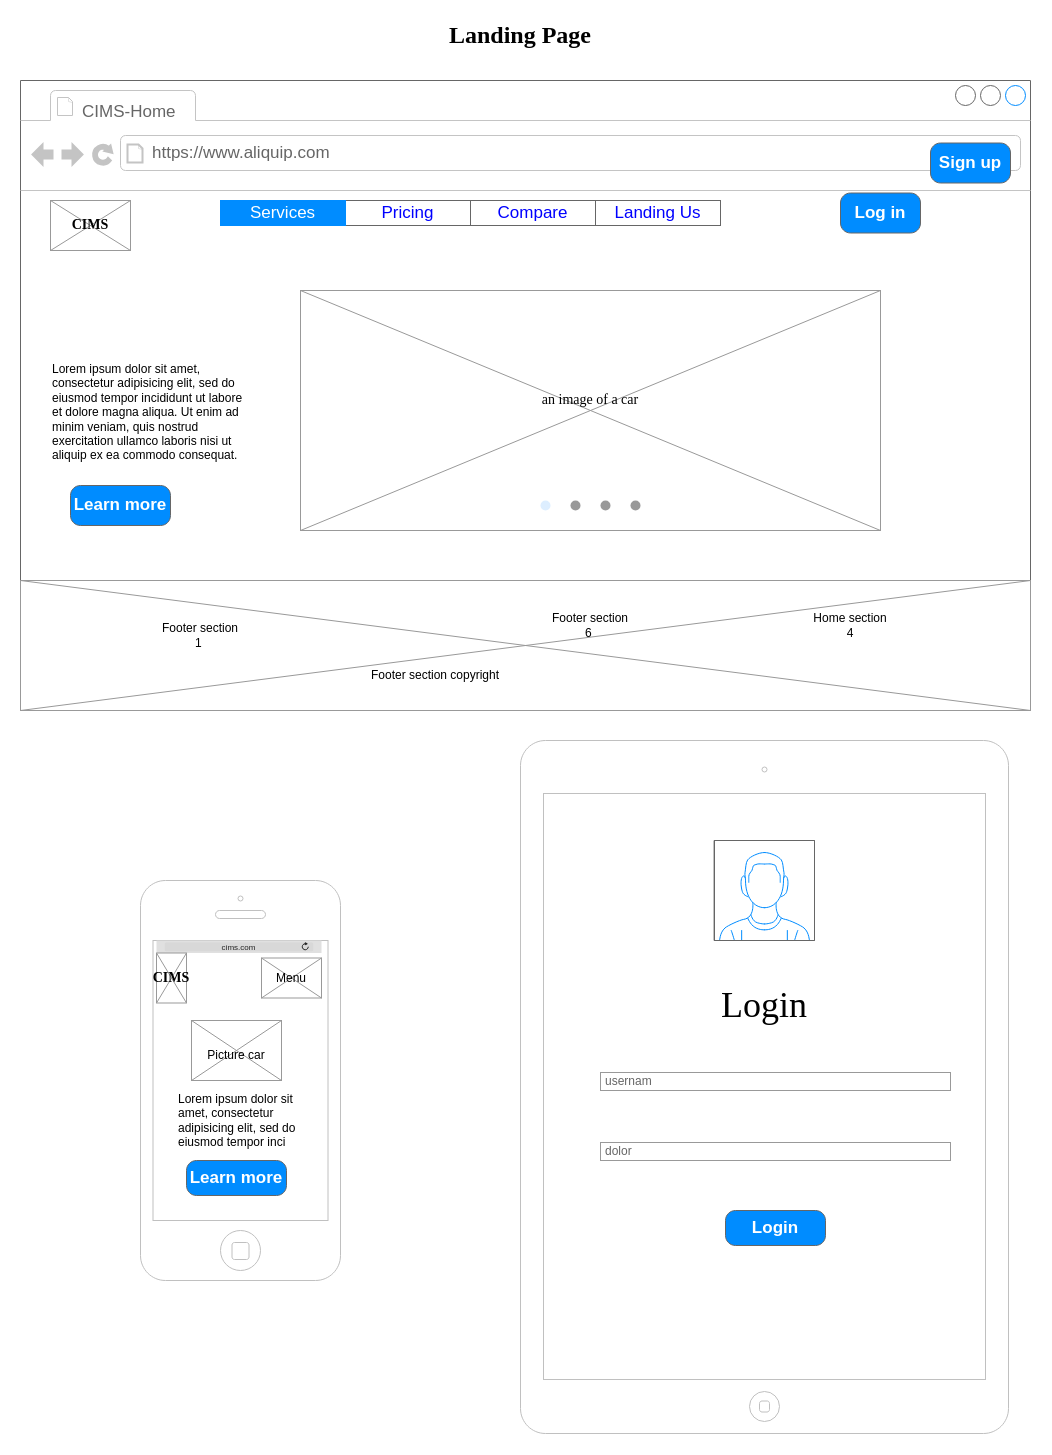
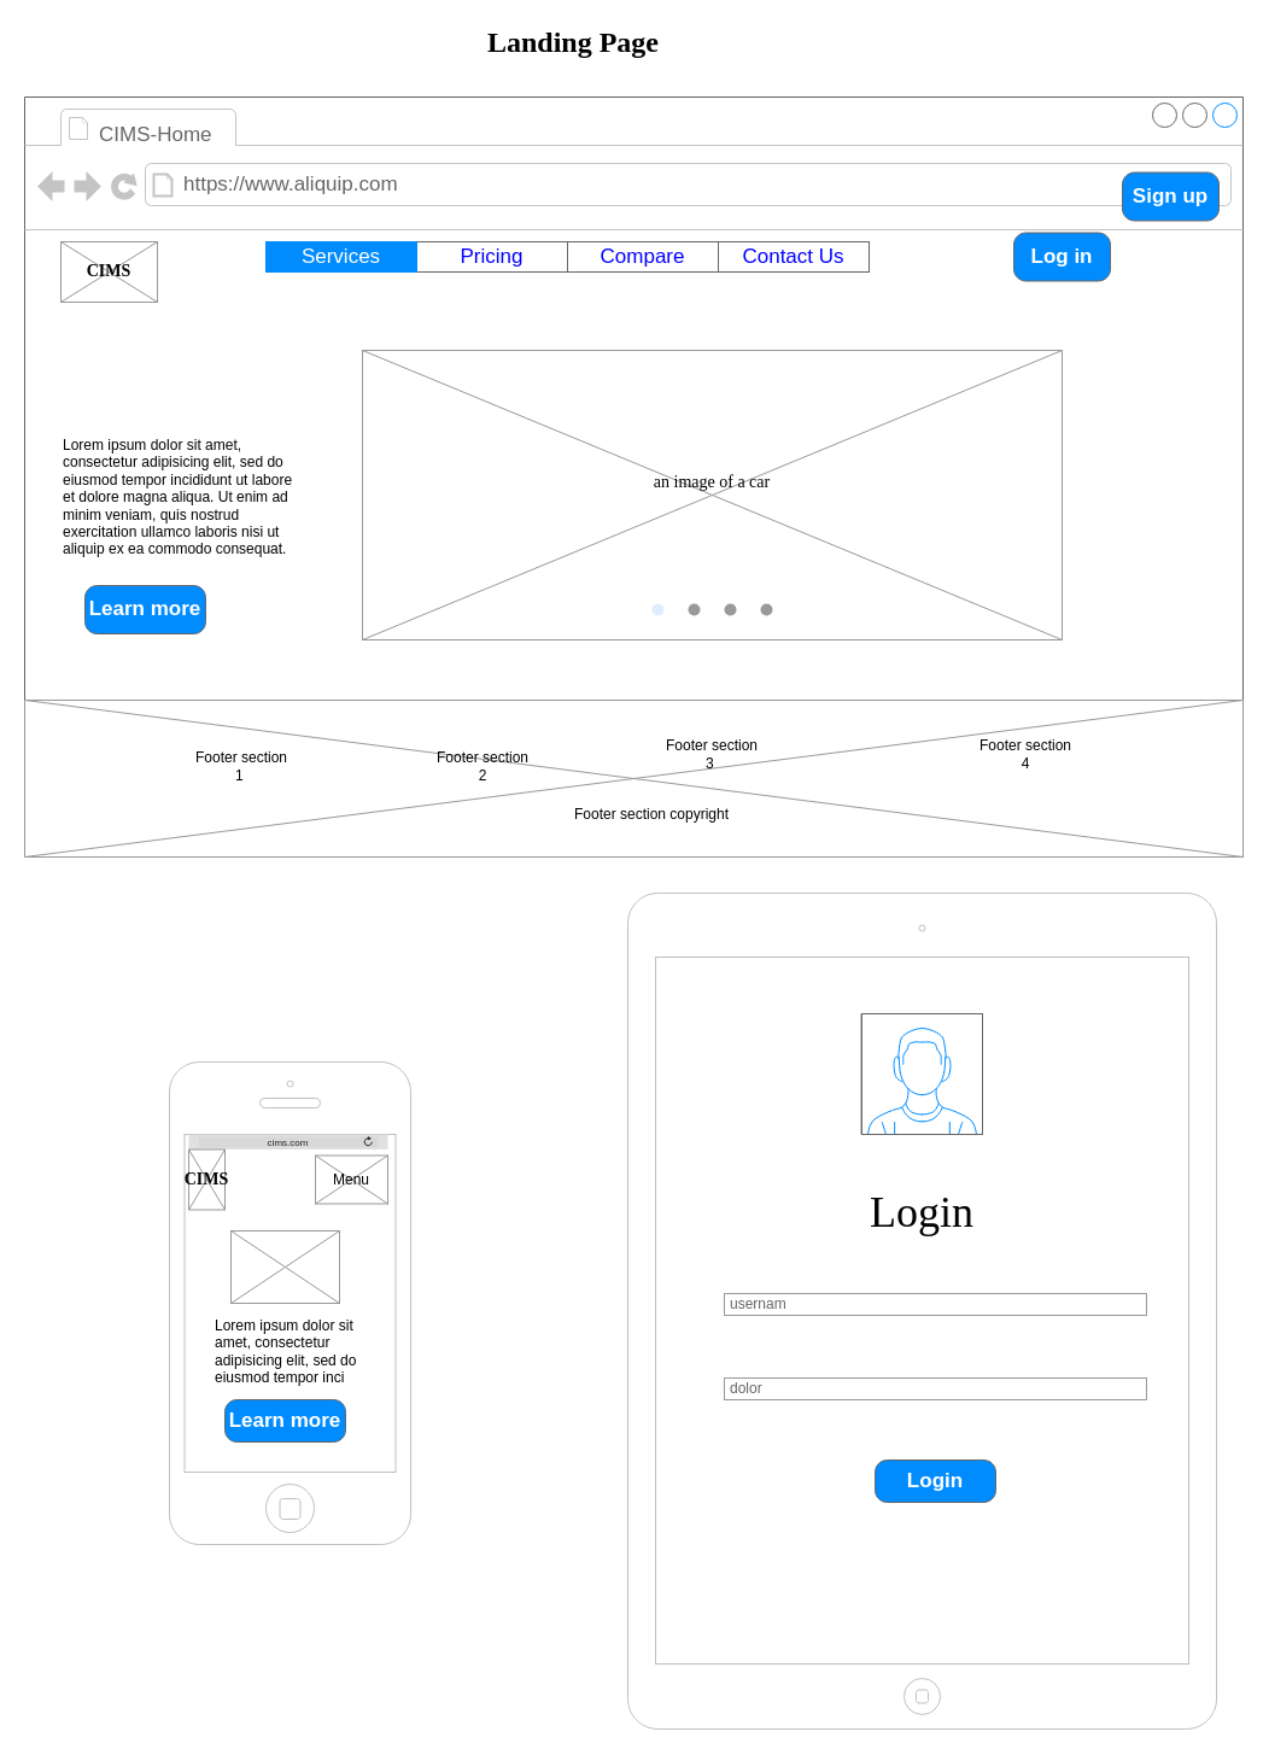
  <mxCell id="0" />
  <mxCell id="1" parent="0" />
  <mxCell id="2" value="" style="strokeWidth=1;shadow=0;dashed=0;align=center;html=1;shape=mxgraph.mockup.containers.browserWindow;rSize=0;strokeColor=#666666;strokeColor2=#008cff;strokeColor3=#c4c4c4;mainText=,;recursiveResize=0;" parent="1" vertex="1"><mxGeometry x="20" y="80" width="1010" height="630" as="geometry" /></mxCell>
  <mxCell id="3" value="CIMS-Home" style="strokeWidth=1;shadow=0;dashed=0;align=center;html=1;shape=mxgraph.mockup.containers.anchor;fontSize=17;fontColor=#666666;align=left;whiteSpace=wrap;" parent="2" vertex="1"><mxGeometry x="60" y="12" width="110" height="40" as="geometry" /></mxCell>
  <mxCell id="4" value="https://www.aliquip.com" style="strokeWidth=1;shadow=0;dashed=0;align=center;html=1;shape=mxgraph.mockup.containers.anchor;rSize=0;fontSize=17;fontColor=#666666;align=left;" parent="2" vertex="1"><mxGeometry x="130" y="60" width="250" height="26" as="geometry" /></mxCell>
  <mxCell id="5" value="" style="strokeWidth=1;shadow=0;dashed=0;align=center;html=1;shape=mxgraph.mockup.text.rrect;rSize=0;strokeColor=#666666;" parent="2" vertex="1"><mxGeometry x="200" y="120" width="500" height="25" as="geometry" /></mxCell>
  <mxCell id="6" value="Pricing" style="strokeColor=inherit;fillColor=inherit;gradientColor=inherit;strokeWidth=1;shadow=0;dashed=0;align=center;html=1;shape=mxgraph.mockup.text.rrect;rSize=0;fontSize=17;fontColor=#0000ff;whiteSpace=wrap;" parent="5" vertex="1"><mxGeometry x="125" width="125" height="25" as="geometry" /></mxCell>
  <mxCell id="7" value="Compare" style="strokeColor=inherit;fillColor=inherit;gradientColor=inherit;strokeWidth=1;shadow=0;dashed=0;align=center;html=1;shape=mxgraph.mockup.text.rrect;rSize=0;fontSize=17;fontColor=#0000ff;whiteSpace=wrap;" parent="5" vertex="1"><mxGeometry x="250" width="125" height="25" as="geometry" /></mxCell>
- <mxCell id="8" value="Landing Us" style="strokeColor=inherit;fillColor=inherit;gradientColor=inherit;strokeWidth=1;shadow=0;dashed=0;align=center;html=1;shape=mxgraph.mockup.text.rrect;rSize=0;fontSize=17;fontColor=#0000ff;whiteSpace=wrap;" parent="5" vertex="1"><mxGeometry x="375" width="125" height="25" as="geometry" /></mxCell>
+ <mxCell id="8" value="Contact Us" style="strokeColor=inherit;fillColor=inherit;gradientColor=inherit;strokeWidth=1;shadow=0;dashed=0;align=center;html=1;shape=mxgraph.mockup.text.rrect;rSize=0;fontSize=17;fontColor=#0000ff;whiteSpace=wrap;" parent="5" vertex="1"><mxGeometry x="375" width="125" height="25" as="geometry" /></mxCell>
  <mxCell id="9" value="Services" style="strokeWidth=1;shadow=0;dashed=0;align=center;html=1;shape=mxgraph.mockup.text.rrect;rSize=0;fontSize=17;fontColor=#ffffff;fillColor=#008cff;strokeColor=#008cff;whiteSpace=wrap;" parent="5" vertex="1"><mxGeometry width="125" height="25" as="geometry" /></mxCell>
  <mxCell id="10" value="" style="verticalLabelPosition=bottom;shadow=0;dashed=0;align=center;html=1;verticalAlign=top;strokeWidth=1;shape=mxgraph.mockup.graphics.simpleIcon;strokeColor=#999999;" parent="2" vertex="1"><mxGeometry x="30" y="120" width="80" height="50" as="geometry" /></mxCell>
  <mxCell id="11" value="&lt;b&gt;&lt;font style=&quot;font-size: 14px;&quot; face=&quot;Times New Roman&quot;&gt;CIMS&lt;/font&gt;&lt;/b&gt;" style="text;html=1;align=center;verticalAlign=middle;whiteSpace=wrap;rounded=0;" parent="2" vertex="1"><mxGeometry x="40" y="130" width="60" height="30" as="geometry" /></mxCell>
  <mxCell id="12" value="" style="verticalLabelPosition=bottom;shadow=0;dashed=0;align=center;html=1;verticalAlign=top;strokeWidth=1;shape=mxgraph.mockup.graphics.simpleIcon;strokeColor=#999999;" parent="2" vertex="1"><mxGeometry x="280" y="210" width="580" height="240" as="geometry" /></mxCell>
  <mxCell id="13" value="&lt;font style=&quot;font-size: 14px;&quot; face=&quot;Times New Roman&quot;&gt;an image of a car&lt;/font&gt;" style="text;html=1;align=center;verticalAlign=middle;whiteSpace=wrap;rounded=0;" parent="2" vertex="1"><mxGeometry x="460" y="277.5" width="220" height="85" as="geometry" /></mxCell>
  <mxCell id="14" value="" style="verticalLabelPosition=bottom;shadow=0;dashed=0;align=center;html=1;verticalAlign=top;strokeWidth=1;shape=mxgraph.mockup.navigation.pageControl;fillColor=#999999;strokeColor=#ddeeff;" parent="2" vertex="1"><mxGeometry x="520" y="410" width="100" height="30" as="geometry" /></mxCell>
  <mxCell id="15" value="Lorem ipsum dolor sit amet, consectetur adipisicing elit, sed do eiusmod tempor incididunt ut labore et dolore magna aliqua. Ut enim ad minim veniam, quis nostrud exercitation ullamco laboris nisi ut aliquip ex ea commodo consequat.&amp;nbsp;" style="text;spacingTop=-5;whiteSpace=wrap;html=1;align=left;fontSize=12;fontFamily=Helvetica;fillColor=none;strokeColor=none;" parent="2" vertex="1"><mxGeometry x="30" y="280" width="200" height="130" as="geometry" /></mxCell>
  <mxCell id="16" value="Log in" style="strokeWidth=1;shadow=0;dashed=0;align=center;html=1;shape=mxgraph.mockup.buttons.button;strokeColor=#666666;fontColor=#ffffff;mainText=;buttonStyle=round;fontSize=17;fontStyle=1;fillColor=#008cff;whiteSpace=wrap;" parent="2" vertex="1"><mxGeometry x="820" y="112.5" width="80" height="40" as="geometry" /></mxCell>
  <mxCell id="17" value="Sign up" style="strokeWidth=1;shadow=0;dashed=0;align=center;html=1;shape=mxgraph.mockup.buttons.button;strokeColor=#666666;fontColor=#ffffff;mainText=;buttonStyle=round;fontSize=17;fontStyle=1;fillColor=#008cff;whiteSpace=wrap;" parent="2" vertex="1"><mxGeometry x="910" y="62.5" width="80" height="40" as="geometry" /></mxCell>
  <mxCell id="18" value="Learn more" style="strokeWidth=1;shadow=0;dashed=0;align=center;html=1;shape=mxgraph.mockup.buttons.button;strokeColor=#666666;fontColor=#ffffff;mainText=;buttonStyle=round;fontSize=17;fontStyle=1;fillColor=#008cff;whiteSpace=wrap;" parent="2" vertex="1"><mxGeometry x="50" y="405" width="100" height="40" as="geometry" /></mxCell>
  <mxCell id="19" value="" style="verticalLabelPosition=bottom;shadow=0;dashed=0;align=center;html=1;verticalAlign=top;strokeWidth=1;shape=mxgraph.mockup.graphics.simpleIcon;strokeColor=#999999;" parent="2" vertex="1"><mxGeometry y="500" width="1010" height="130" as="geometry" /></mxCell>
  <mxCell id="20" value="Footer section 1&amp;nbsp;" style="text;html=1;align=center;verticalAlign=middle;whiteSpace=wrap;rounded=0;" parent="2" vertex="1"><mxGeometry x="140" y="540" width="80" height="30" as="geometry" /></mxCell>
- <mxCell id="22" value="Footer section 6&amp;nbsp;" style="text;html=1;align=center;verticalAlign=middle;whiteSpace=wrap;rounded=0;" parent="2" vertex="1"><mxGeometry x="530" y="530" width="80" height="30" as="geometry" /></mxCell>
- <mxCell id="23" value="Home section 4" style="text;html=1;align=center;verticalAlign=middle;whiteSpace=wrap;rounded=0;" parent="2" vertex="1"><mxGeometry x="790" y="530" width="80" height="30" as="geometry" /></mxCell>
- <mxCell id="24" value="Footer section copyright" style="text;html=1;align=center;verticalAlign=middle;whiteSpace=wrap;rounded=0;" parent="2" vertex="1"><mxGeometry x="175" y="580" width="480" height="30" as="geometry" /></mxCell>
- <mxCell id="25" value="&lt;font face=&quot;Times New Roman&quot; style=&quot;font-size: 24px;&quot;&gt;&lt;b&gt;Landing Page&lt;/b&gt;&lt;/font&gt;" style="text;html=1;align=center;verticalAlign=middle;whiteSpace=wrap;rounded=0;" parent="1" vertex="1"><mxGeometry x="95" y="20" width="850" height="30" as="geometry" /></mxCell>
+ <mxCell id="21" value="Footer section 2" style="text;html=1;align=center;verticalAlign=middle;whiteSpace=wrap;rounded=0;" parent="2" vertex="1"><mxGeometry x="340" y="540" width="80" height="30" as="geometry" /></mxCell>
+ <mxCell id="22" value="Footer section 3&amp;nbsp;" style="text;html=1;align=center;verticalAlign=middle;whiteSpace=wrap;rounded=0;" parent="2" vertex="1"><mxGeometry x="530" y="530" width="80" height="30" as="geometry" /></mxCell>
+ <mxCell id="23" value="Footer section 4" style="text;html=1;align=center;verticalAlign=middle;whiteSpace=wrap;rounded=0;" parent="2" vertex="1"><mxGeometry x="790" y="530" width="80" height="30" as="geometry" /></mxCell>
+ <mxCell id="24" value="Footer section copyright" style="text;html=1;align=center;verticalAlign=middle;whiteSpace=wrap;rounded=0;" parent="2" vertex="1"><mxGeometry x="280" y="580" width="480" height="30" as="geometry" /></mxCell>
+ <mxCell id="25" value="&lt;font face=&quot;Times New Roman&quot; style=&quot;font-size: 24px;&quot;&gt;&lt;b&gt;Landing Page&lt;/b&gt;&lt;/font&gt;" style="text;html=1;align=center;verticalAlign=middle;whiteSpace=wrap;rounded=0;" parent="1" vertex="1"><mxGeometry x="50" y="20" width="850" height="30" as="geometry" /></mxCell>
  <mxCell id="26" style="edgeStyle=orthogonalEdgeStyle;rounded=0;orthogonalLoop=1;jettySize=auto;html=1;exitX=0.5;exitY=1;exitDx=0;exitDy=0;" edge="1" parent="1" source="25" target="25"><mxGeometry relative="1" as="geometry" /></mxCell>
  <mxCell id="27" value="" style="html=1;verticalLabelPosition=bottom;labelBackgroundColor=#ffffff;verticalAlign=top;shadow=0;dashed=0;strokeWidth=1;shape=mxgraph.ios7.misc.iphone;strokeColor=#c0c0c0;" vertex="1" parent="1"><mxGeometry x="140" y="880" width="200" height="400" as="geometry" /></mxCell>
  <mxCell id="28" value="" style="html=1;verticalLabelPosition=bottom;labelBackgroundColor=#ffffff;verticalAlign=top;shadow=0;dashed=0;strokeWidth=1;shape=mxgraph.ios7.misc.ipad10inch;strokeColor=#c0c0c0;" vertex="1" parent="1"><mxGeometry x="520" y="740" width="488" height="693" as="geometry" /></mxCell>
  <mxCell id="29" value="cims.com" style="html=1;strokeWidth=1;shadow=0;dashed=0;shape=mxgraph.ios7ui.url;fillColor=#e0e0e0;strokeColor=#c0c0c0;buttonText=;strokeColor2=#222222;fontColor=#222222;fontSize=8;spacingTop=2;align=center;whiteSpace=wrap;" vertex="1" parent="1"><mxGeometry x="156" y="940" width="165" height="12.5" as="geometry" /></mxCell>
  <mxCell id="30" value="" style="verticalLabelPosition=bottom;shadow=0;dashed=0;align=center;html=1;verticalAlign=top;strokeWidth=1;shape=mxgraph.mockup.graphics.simpleIcon;strokeColor=#999999;" vertex="1" parent="1"><mxGeometry x="191" y="1020" width="90" height="60" as="geometry" /></mxCell>
  <mxCell id="31" value="" style="verticalLabelPosition=bottom;shadow=0;dashed=0;align=center;html=1;verticalAlign=top;strokeWidth=1;shape=mxgraph.mockup.graphics.simpleIcon;strokeColor=#999999;" vertex="1" parent="1"><mxGeometry x="156" y="952.5" width="30" height="50" as="geometry" /></mxCell>
  <mxCell id="32" value="&lt;b&gt;&lt;font style=&quot;font-size: 14px;&quot; face=&quot;Times New Roman&quot;&gt;CIMS&lt;/font&gt;&lt;/b&gt;" style="text;html=1;align=center;verticalAlign=middle;whiteSpace=wrap;rounded=0;" vertex="1" parent="1"><mxGeometry x="166" y="962.5" width="10" height="30" as="geometry" /></mxCell>
  <mxCell id="33" value="Lorem ipsum dolor sit amet, consectetur adipisicing elit, sed do eiusmod tempor inci&amp;nbsp;" style="text;spacingTop=-5;whiteSpace=wrap;html=1;align=left;fontSize=12;fontFamily=Helvetica;fillColor=none;strokeColor=none;" vertex="1" parent="1"><mxGeometry x="176" y="1090" width="130" height="57.5" as="geometry" /></mxCell>
  <mxCell id="34" value="Learn more" style="strokeWidth=1;shadow=0;dashed=0;align=center;html=1;shape=mxgraph.mockup.buttons.button;strokeColor=#666666;fontColor=#ffffff;mainText=;buttonStyle=round;fontSize=17;fontStyle=1;fillColor=#008cff;whiteSpace=wrap;" vertex="1" parent="1"><mxGeometry x="186" y="1160" width="100" height="35" as="geometry" /></mxCell>
  <mxCell id="35" value="" style="verticalLabelPosition=bottom;shadow=0;dashed=0;align=center;html=1;verticalAlign=top;strokeWidth=1;shape=mxgraph.mockup.graphics.simpleIcon;strokeColor=#999999;" vertex="1" parent="1"><mxGeometry x="261" y="957.5" width="60" height="40" as="geometry" /></mxCell>
  <mxCell id="36" value="Menu" style="text;html=1;align=center;verticalAlign=middle;whiteSpace=wrap;rounded=0;" vertex="1" parent="1"><mxGeometry x="261" y="962.5" width="60" height="30" as="geometry" /></mxCell>
- <mxCell id="37" value="Picture car" style="text;html=1;align=center;verticalAlign=middle;whiteSpace=wrap;rounded=0;" vertex="1" parent="1"><mxGeometry x="206" y="1040" width="60" height="30" as="geometry" /></mxCell>
  <mxCell id="38" value="usernam" style="strokeWidth=1;shadow=0;dashed=0;align=center;html=1;shape=mxgraph.mockup.forms.rrect;fillColor=#ffffff;rSize=0;fontColor=#666666;align=left;spacingLeft=3;strokeColor=#999999;" vertex="1" parent="1"><mxGeometry x="600" y="1072" width="350" height="18" as="geometry" /></mxCell>
  <mxCell id="39" value="dolor" style="strokeWidth=1;shadow=0;dashed=0;align=center;html=1;shape=mxgraph.mockup.forms.rrect;fillColor=#ffffff;rSize=0;fontColor=#666666;align=left;spacingLeft=3;strokeColor=#999999;" vertex="1" parent="1"><mxGeometry x="600" y="1142" width="350" height="18" as="geometry" /></mxCell>
  <mxCell id="40" value="Login" style="strokeWidth=1;shadow=0;dashed=0;align=center;html=1;shape=mxgraph.mockup.buttons.button;strokeColor=#666666;fontColor=#ffffff;mainText=;buttonStyle=round;fontSize=17;fontStyle=1;fillColor=#008cff;whiteSpace=wrap;" vertex="1" parent="1"><mxGeometry x="725" y="1210" width="100" height="35" as="geometry" /></mxCell>
  <mxCell id="41" value="" style="verticalLabelPosition=bottom;shadow=0;dashed=0;align=center;html=1;verticalAlign=top;strokeWidth=1;shape=mxgraph.mockup.containers.userMale;strokeColor=#666666;strokeColor2=#008cff;" vertex="1" parent="1"><mxGeometry x="714" y="840" width="100" height="100" as="geometry" /></mxCell>
  <mxCell id="42" value="&lt;font face=&quot;Times New Roman&quot;&gt;&lt;span style=&quot;font-size: 36px;&quot;&gt;Login&lt;/span&gt;&lt;/font&gt;" style="text;html=1;align=center;verticalAlign=middle;whiteSpace=wrap;rounded=0;" vertex="1" parent="1"><mxGeometry x="684" y="990" width="160" height="30" as="geometry" /></mxCell>
